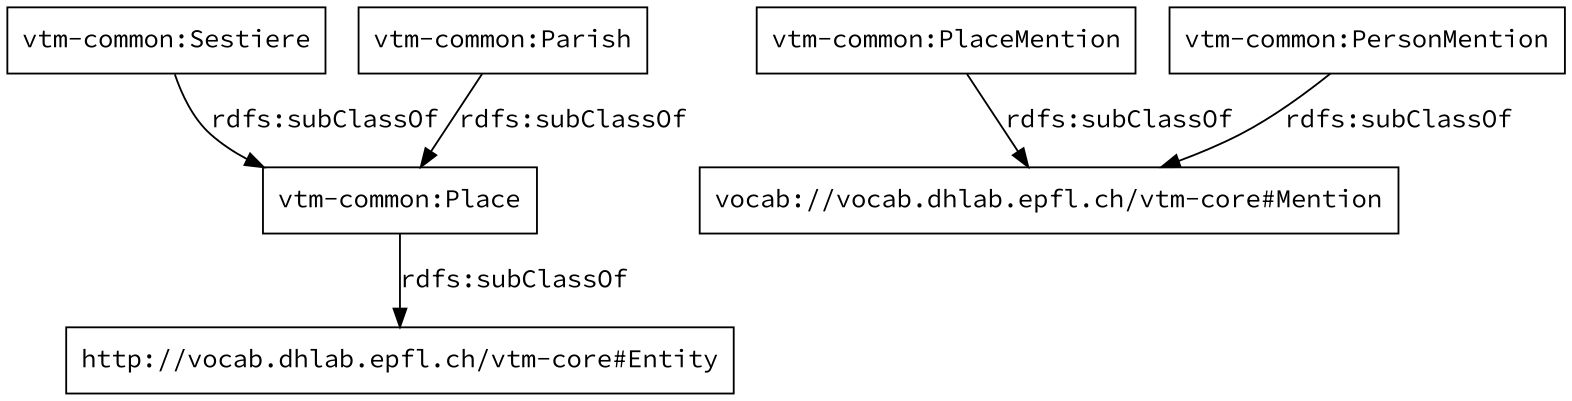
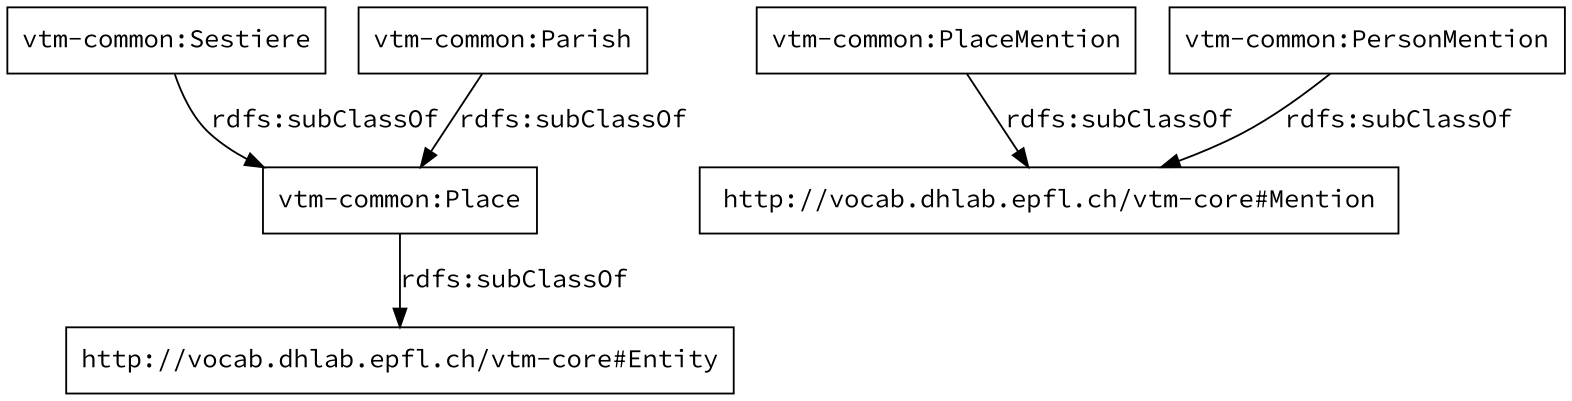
  digraph {
    fontname="Source Code Pro"
    rankdir=TB
    node [color=black fontname="Source Code Pro" shape=rectangle]
    edge [fontname="Source Code Pro"]
    "vtm-common:Sestiere"
    "vtm-common:Place"
    "http://vocab.dhlab.epfl.ch/vtm-core#Entity"
    "vtm-common:PlaceMention"
-   "http://vocab.dhlab.epfl.ch/vtm-core#Mention" [label="vocab://vocab.dhlab.epfl.ch/vtm-core#Mention"]
+   "http://vocab.dhlab.epfl.ch/vtm-core#Mention"
    "vtm-common:PersonMention"
    "vtm-common:Parish"
    "vtm-common:Sestiere" -> "vtm-common:Place" [label="rdfs:subClassOf"]
    "vtm-common:Place" -> "http://vocab.dhlab.epfl.ch/vtm-core#Entity" [label="rdfs:subClassOf"]
    "vtm-common:PlaceMention" -> "http://vocab.dhlab.epfl.ch/vtm-core#Mention" [label="rdfs:subClassOf"]
    "vtm-common:PersonMention" -> "http://vocab.dhlab.epfl.ch/vtm-core#Mention" [label="rdfs:subClassOf"]
    "vtm-common:Parish" -> "vtm-common:Place" [label="rdfs:subClassOf"]
  }
